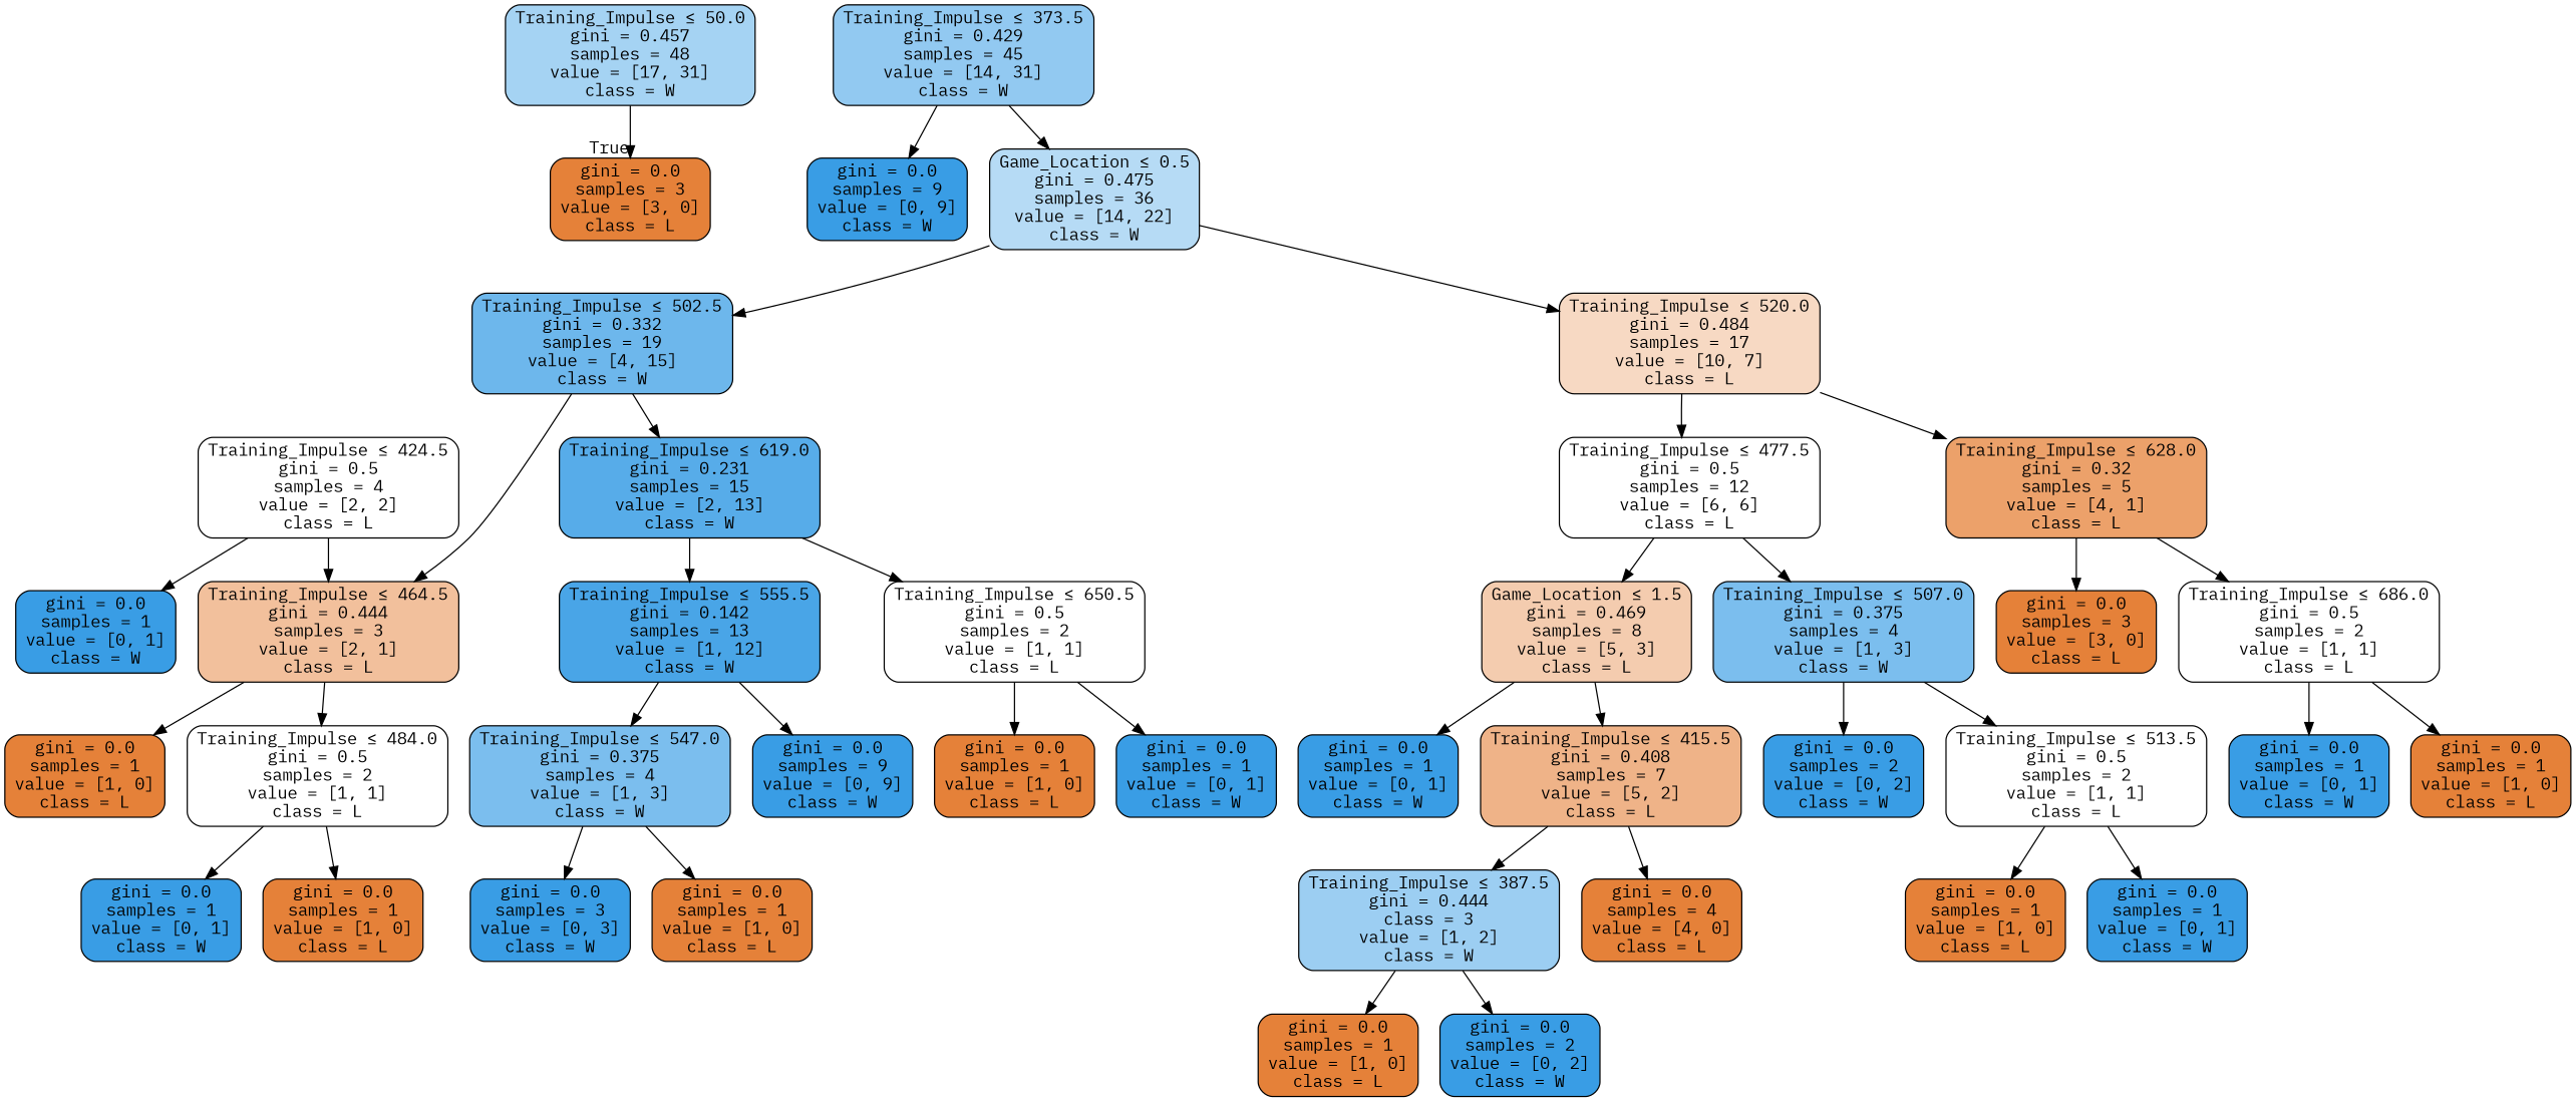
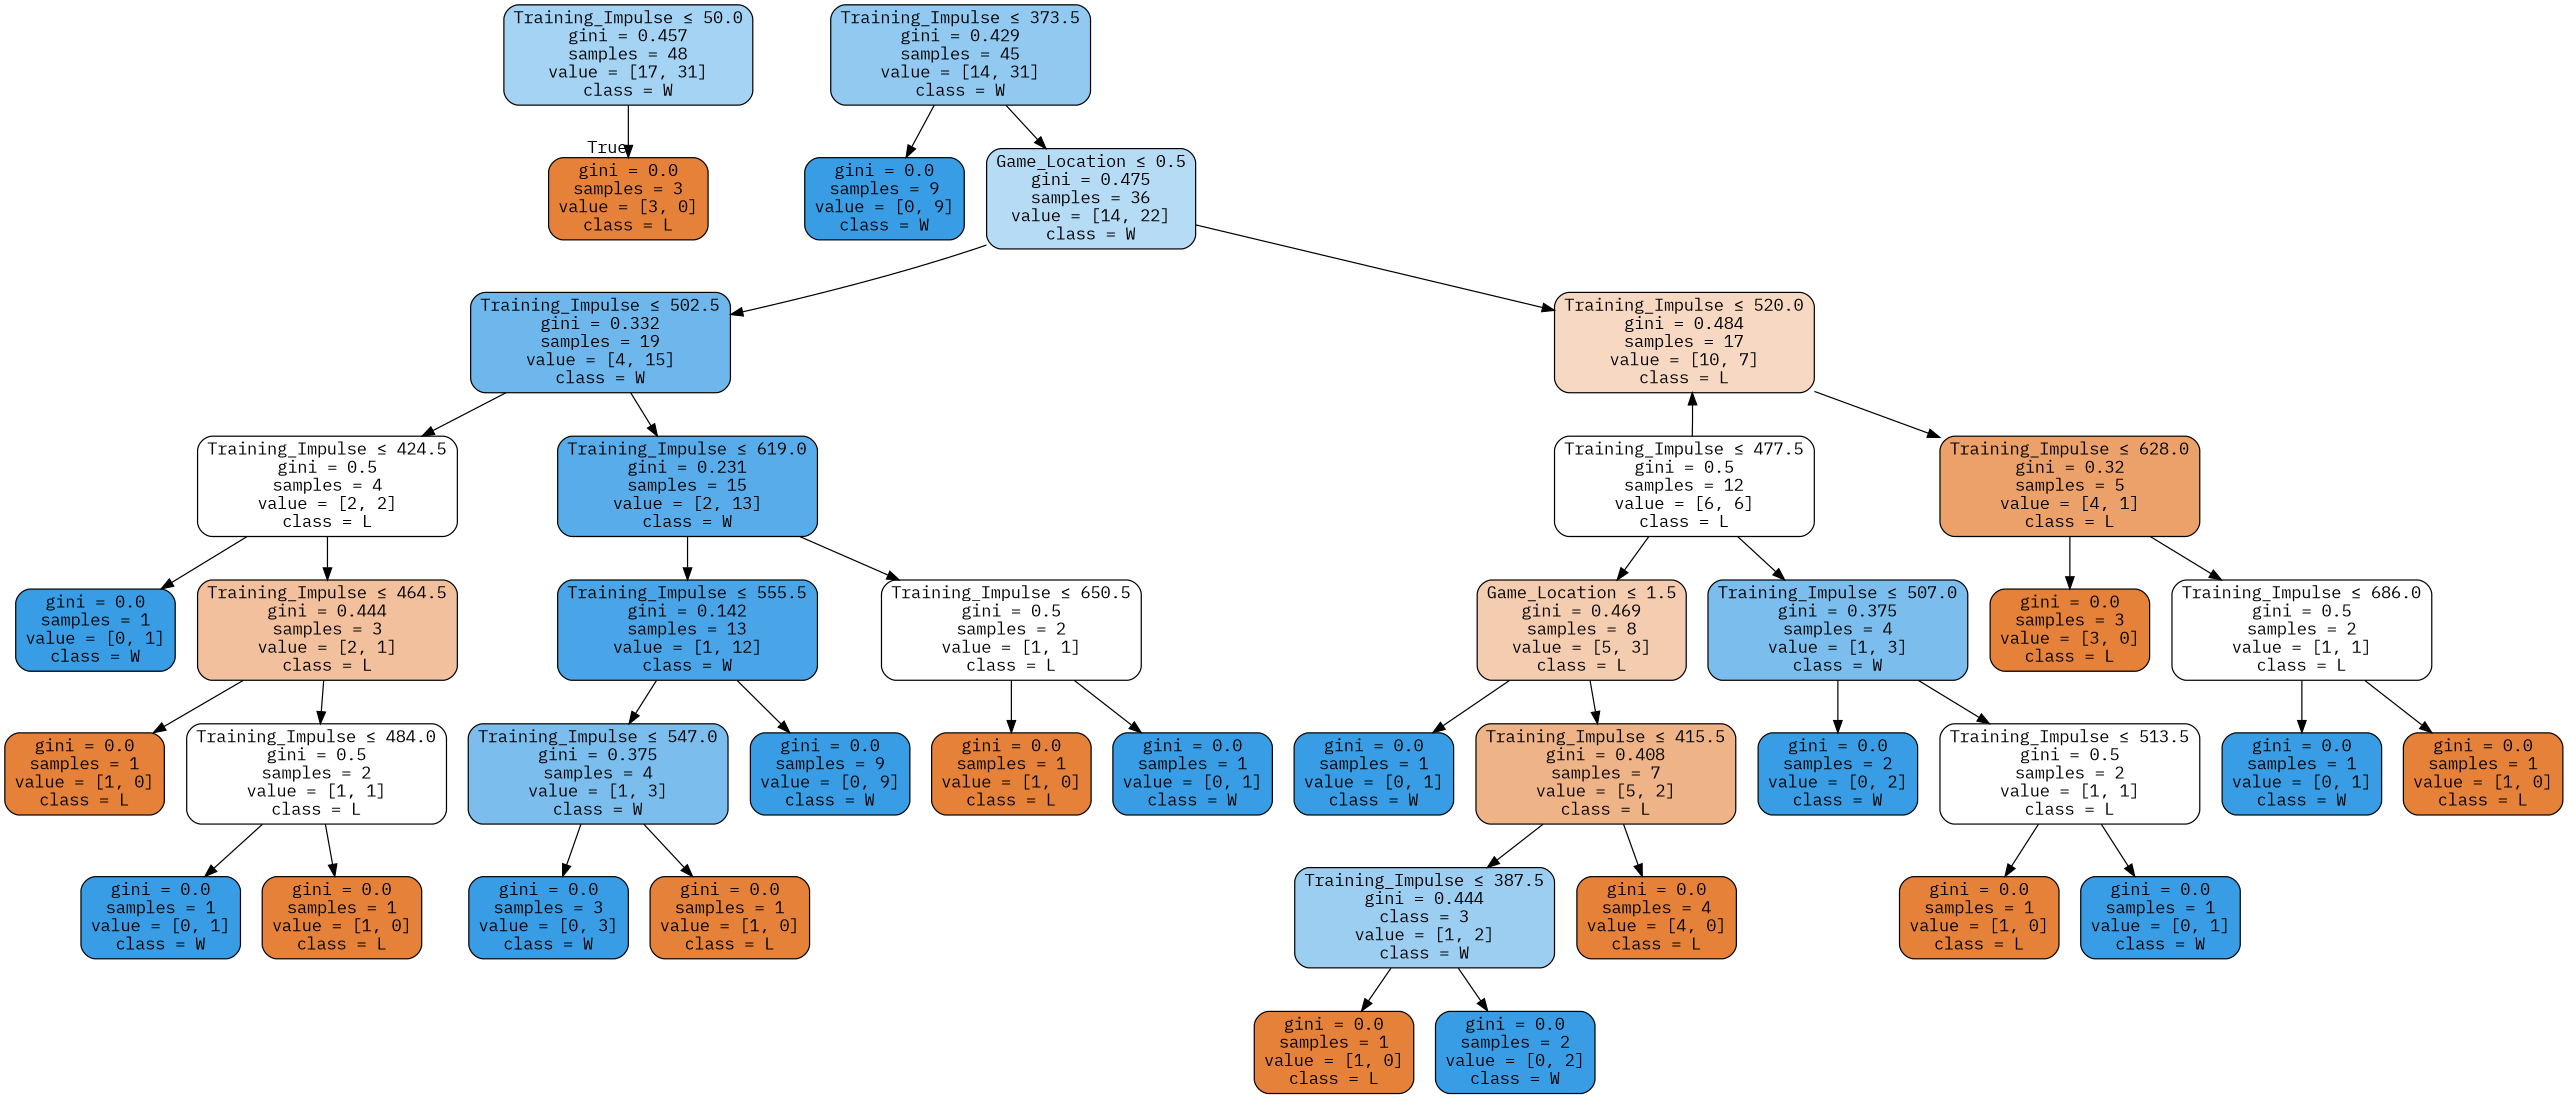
  digraph {
    fontname="IBM Plex Mono"
    node [color=black fillcolor="#399de5ff" fontname="IBM Plex Mono" shape=box style="filled, rounded"]
    edge [fontname="IBM Plex Mono"]
    n1 [fillcolor="#399de573" label=<Training_Impulse &le; 50.0<br/>gini = 0.457<br/>samples = 48<br/>value = [17, 31]<br/>class = W>]
    n2 [fillcolor="#e58139ff" label=<gini = 0.0<br/>samples = 3<br/>value = [3, 0]<br/>class = L>]
    n3 [fillcolor="#399de58c" label=<Training_Impulse &le; 373.5<br/>gini = 0.429<br/>samples = 45<br/>value = [14, 31]<br/>class = W>]
    n4 [label=<gini = 0.0<br/>samples = 9<br/>value = [0, 9]<br/>class = W>]
    n5 [fillcolor="#399de55d" label=<Game_Location &le; 0.5<br/>gini = 0.475<br/>samples = 36<br/>value = [14, 22]<br/>class = W>]
    n6 [fillcolor="#399de5bb" label=<Training_Impulse &le; 502.5<br/>gini = 0.332<br/>samples = 19<br/>value = [4, 15]<br/>class = W>]
    n7 [fillcolor="#e581394d" label=<Training_Impulse &le; 520.0<br/>gini = 0.484<br/>samples = 17<br/>value = [10, 7]<br/>class = L>]
    n8 [fillcolor="#e5813900" label=<Training_Impulse &le; 424.5<br/>gini = 0.5<br/>samples = 4<br/>value = [2, 2]<br/>class = L>]
    n9 [fillcolor="#399de5d8" label=<Training_Impulse &le; 619.0<br/>gini = 0.231<br/>samples = 15<br/>value = [2, 13]<br/>class = W>]
    n10 [fillcolor="#e5813900" label=<Training_Impulse &le; 477.5<br/>gini = 0.5<br/>samples = 12<br/>value = [6, 6]<br/>class = L>]
    n11 [fillcolor="#e58139bf" label=<Training_Impulse &le; 628.0<br/>gini = 0.32<br/>samples = 5<br/>value = [4, 1]<br/>class = L>]
    n12 [label=<gini = 0.0<br/>samples = 1<br/>value = [0, 1]<br/>class = W>]
    n13 [fillcolor="#e581397f" label=<Training_Impulse &le; 464.5<br/>gini = 0.444<br/>samples = 3<br/>value = [2, 1]<br/>class = L>]
    n14 [fillcolor="#399de5ea" label=<Training_Impulse &le; 555.5<br/>gini = 0.142<br/>samples = 13<br/>value = [1, 12]<br/>class = W>]
    n15 [fillcolor="#e5813900" label=<Training_Impulse &le; 650.5<br/>gini = 0.5<br/>samples = 2<br/>value = [1, 1]<br/>class = L>]
    n16 [fillcolor="#e58139ff" label=<gini = 0.0<br/>samples = 1<br/>value = [1, 0]<br/>class = L>]
    n17 [fillcolor="#e5813900" label=<Training_Impulse &le; 484.0<br/>gini = 0.5<br/>samples = 2<br/>value = [1, 1]<br/>class = L>]
    n18 [label=<gini = 0.0<br/>samples = 1<br/>value = [0, 1]<br/>class = W>]
    n19 [fillcolor="#e58139ff" label=<gini = 0.0<br/>samples = 1<br/>value = [1, 0]<br/>class = L>]
    n20 [fillcolor="#399de5aa" label=<Training_Impulse &le; 547.0<br/>gini = 0.375<br/>samples = 4<br/>value = [1, 3]<br/>class = W>]
    n21 [label=<gini = 0.0<br/>samples = 9<br/>value = [0, 9]<br/>class = W>]
    n22 [fillcolor="#e58139ff" label=<gini = 0.0<br/>samples = 1<br/>value = [1, 0]<br/>class = L>]
    n23 [label=<gini = 0.0<br/>samples = 1<br/>value = [0, 1]<br/>class = W>]
    n24 [label=<gini = 0.0<br/>samples = 3<br/>value = [0, 3]<br/>class = W>]
    n25 [fillcolor="#e58139ff" label=<gini = 0.0<br/>samples = 1<br/>value = [1, 0]<br/>class = L>]
    n26 [fillcolor="#e5813966" label=<Game_Location &le; 1.5<br/>gini = 0.469<br/>samples = 8<br/>value = [5, 3]<br/>class = L>]
    n27 [fillcolor="#399de5aa" label=<Training_Impulse &le; 507.0<br/>gini = 0.375<br/>samples = 4<br/>value = [1, 3]<br/>class = W>]
    n28 [fillcolor="#e58139ff" label=<gini = 0.0<br/>samples = 3<br/>value = [3, 0]<br/>class = L>]
    n29 [fillcolor="#e5813900" label=<Training_Impulse &le; 686.0<br/>gini = 0.5<br/>samples = 2<br/>value = [1, 1]<br/>class = L>]
    n30 [label=<gini = 0.0<br/>samples = 1<br/>value = [0, 1]<br/>class = W>]
    n31 [fillcolor="#e5813999" label=<Training_Impulse &le; 415.5<br/>gini = 0.408<br/>samples = 7<br/>value = [5, 2]<br/>class = L>]
    n32 [label=<gini = 0.0<br/>samples = 2<br/>value = [0, 2]<br/>class = W>]
    n33 [fillcolor="#e5813900" label=<Training_Impulse &le; 513.5<br/>gini = 0.5<br/>samples = 2<br/>value = [1, 1]<br/>class = L>]
    n34 [fillcolor="#399de57f" label=<Training_Impulse &le; 387.5<br/>gini = 0.444<br/>class = 3<br/>value = [1, 2]<br/>class = W>]
    n35 [fillcolor="#e58139ff" label=<gini = 0.0<br/>samples = 4<br/>value = [4, 0]<br/>class = L>]
    n36 [fillcolor="#e58139ff" label=<gini = 0.0<br/>samples = 1<br/>value = [1, 0]<br/>class = L>]
    n37 [label=<gini = 0.0<br/>samples = 2<br/>value = [0, 2]<br/>class = W>]
    n38 [fillcolor="#e58139ff" label=<gini = 0.0<br/>samples = 1<br/>value = [1, 0]<br/>class = L>]
    n39 [label=<gini = 0.0<br/>samples = 1<br/>value = [0, 1]<br/>class = W>]
    n40 [label=<gini = 0.0<br/>samples = 1<br/>value = [0, 1]<br/>class = W>]
    n41 [fillcolor="#e58139ff" label=<gini = 0.0<br/>samples = 1<br/>value = [1, 0]<br/>class = L>]
    n1 -> n2 [headlabel=True labelangle=45 labeldistance=2.5]
    n3 -> n4
    n3 -> n5
    n5 -> n6
    n5 -> n7
-   n6 -> n13
+   n6 -> n8
    n6 -> n9
-   n7 -> n10
+   n10 -> n7
    n7 -> n11
    n8 -> n12
    n8 -> n13
    n9 -> n14
    n9 -> n15
    n10 -> n26
    n10 -> n27
    n11 -> n28
    n11 -> n29
    n13 -> n16
    n13 -> n17
    n14 -> n20
    n14 -> n21
    n15 -> n22
    n15 -> n23
    n17 -> n18
    n17 -> n19
    n20 -> n24
    n20 -> n25
    n26 -> n30
    n26 -> n31
    n27 -> n32
    n27 -> n33
    n29 -> n40
    n29 -> n41
    n31 -> n34
    n31 -> n35
    n33 -> n38
    n33 -> n39
    n34 -> n36
    n34 -> n37
  }
